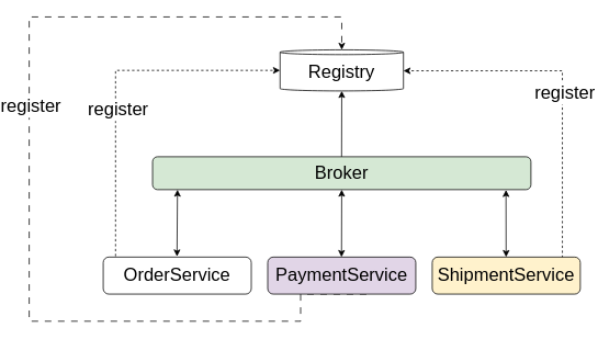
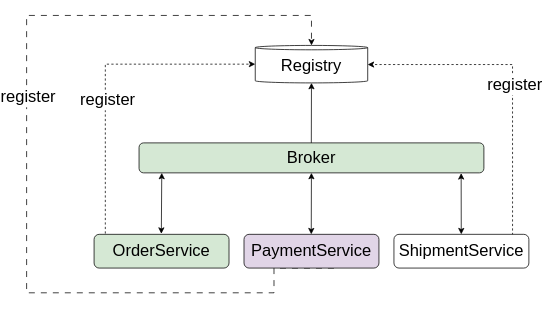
  <mxCell id="0" />
  <mxCell id="1" parent="0" />
  <mxCell id="2" value="&lt;font style=&quot;font-size: 22px;&quot;&gt;Broker&lt;/font&gt;" style="rounded=1;whiteSpace=wrap;html=1;fillColor=#d5e8d4;" vertex="1" parent="1"><mxGeometry x="170" y="190" width="460" height="40" as="geometry" /></mxCell>
  <mxCell id="3" style="edgeStyle=orthogonalEdgeStyle;rounded=0;orthogonalLoop=1;jettySize=auto;html=1;dashed=1;dashPattern=8 8;endSize=6;jumpSize=8;entryX=0.5;entryY=0;entryDx=0;entryDy=0;entryPerimeter=0;" edge="1" parent="1" target="13"><mxGeometry relative="1" as="geometry"><mxPoint x="380" y="50" as="targetPoint" /><mxPoint x="429.967" y="357" as="sourcePoint" /><Array as="points"><mxPoint x="350" y="357" /><mxPoint x="350" y="390" /><mxPoint x="20" y="390" /><mxPoint x="20" y="20" /><mxPoint y="20" x="400" /></Array></mxGeometry></mxCell>
  <mxCell id="4" value="register" style="edgeLabel;html=1;align=center;verticalAlign=middle;resizable=0;points=[];fontSize=22;" connectable="0" vertex="1" parent="3"><mxGeometry x="0.156" y="1" relative="1" as="geometry"><mxPoint x="2" y="9" as="offset" /></mxGeometry></mxCell>
  <mxCell id="5" value="&lt;font style=&quot;font-size: 22px;&quot;&gt;PaymentService&lt;/font&gt;" style="rounded=1;whiteSpace=wrap;html=1;fillColor=#e1d5e7;" vertex="1" parent="1"><mxGeometry x="310" y="312" width="180" height="45" as="geometry" /></mxCell>
  <mxCell id="6" style="edgeStyle=orthogonalEdgeStyle;rounded=0;orthogonalLoop=1;jettySize=auto;html=1;fontStyle=4;dashed=1;entryX=1.001;entryY=0.57;entryDx=0;entryDy=0;entryPerimeter=0;exitX=0.879;exitY=0.022;exitDx=0;exitDy=0;exitPerimeter=0;" edge="1" parent="1" source="14"><mxGeometry relative="1" as="geometry"><mxPoint x="475" y="85.5" as="targetPoint" /><mxPoint x="668.07" y="308.685" as="sourcePoint" /><Array as="points"><mxPoint x="668" y="86" /></Array></mxGeometry></mxCell>
  <mxCell id="7" value="register" style="edgeLabel;html=1;align=center;verticalAlign=middle;resizable=0;points=[];fontSize=22;" connectable="0" vertex="1" parent="6"><mxGeometry x="-0.179" y="-2" relative="1" as="geometry"><mxPoint y="-27" as="offset" /></mxGeometry></mxCell>
  <mxCell id="8" value="" style="endArrow=classic;html=1;rounded=0;dashed=1;entryX=0;entryY=0.5;entryDx=0;entryDy=0;entryPerimeter=0;" edge="1" parent="1" target="13"><mxGeometry width="50" height="50" relative="1" as="geometry"><mxPoint x="125" y="311" as="sourcePoint" /><mxPoint x="283" y="86" as="targetPoint" /><Array as="points"><mxPoint x="125" y="161" /><mxPoint x="125" y="85" /></Array></mxGeometry></mxCell>
  <mxCell id="9" value="register" style="edgeLabel;html=1;align=center;verticalAlign=middle;resizable=0;points=[];fontSize=22;" connectable="0" vertex="1" parent="8"><mxGeometry x="-0.266" y="1" relative="1" as="geometry"><mxPoint x="3" y="-23" as="offset" /></mxGeometry></mxCell>
  <mxCell id="10" value="" style="endArrow=classic;startArrow=classic;html=1;rounded=0;entryX=0.144;entryY=1.063;entryDx=0;entryDy=0;entryPerimeter=0;exitX=0.777;exitY=-0.017;exitDx=0;exitDy=0;exitPerimeter=0;" edge="1" parent="1"><mxGeometry width="50" height="50" relative="1" as="geometry"><mxPoint x="199.7" y="311.235" as="sourcePoint" /><mxPoint x="200.28" y="230" as="targetPoint" /></mxGeometry></mxCell>
  <mxCell id="11" value="" style="endArrow=classic;startArrow=classic;html=1;rounded=0;entryX=0.084;entryY=0.976;entryDx=0;entryDy=0;entryPerimeter=0;exitX=0.442;exitY=0;exitDx=0;exitDy=0;exitPerimeter=0;" edge="1" parent="1"><mxGeometry width="50" height="50" relative="1" as="geometry"><mxPoint x="399.7" y="312" as="sourcePoint" /><mxPoint x="399.92" y="230" as="targetPoint" /></mxGeometry></mxCell>
  <mxCell id="12" value="" style="endArrow=classic;startArrow=classic;html=1;rounded=0;entryX=0.084;entryY=0.976;entryDx=0;entryDy=0;entryPerimeter=0;exitX=0.223;exitY=-0.008;exitDx=0;exitDy=0;exitPerimeter=0;" edge="1" parent="1"><mxGeometry width="50" height="50" relative="1" as="geometry"><mxPoint x="599.8" y="312" as="sourcePoint" /><mxPoint x="599.66" y="230.36" as="targetPoint" /></mxGeometry></mxCell>
  <mxCell id="13" value="&lt;font style=&quot;font-size: 22px;&quot;&gt;Registry&lt;/font&gt;" style="shape=cylinder3;whiteSpace=wrap;html=1;boundedLbl=1;backgroundOutline=1;size=2.921;" vertex="1" parent="1"><mxGeometry x="325" y="60" width="150" height="50" as="geometry" /></mxCell>
- <mxCell id="14" value="&lt;font style=&quot;font-size: 22px;&quot;&gt;ShipmentService&lt;/font&gt;" style="rounded=1;whiteSpace=wrap;html=1;fillColor=#fff2cc;" vertex="1" parent="1"><mxGeometry x="510" y="312" width="180" height="45" as="geometry" /></mxCell>
- <mxCell id="15" value="&lt;font style=&quot;font-size: 22px;&quot;&gt;OrderService&lt;/font&gt;" style="rounded=1;whiteSpace=wrap;html=1;" vertex="1" parent="1"><mxGeometry x="110" y="312" width="180" height="45" as="geometry" /></mxCell>
+ <mxCell id="14" value="&lt;font style=&quot;font-size: 22px;&quot;&gt;ShipmentService&lt;/font&gt;" style="rounded=1;whiteSpace=wrap;html=1;" vertex="1" parent="1"><mxGeometry x="510" y="312" width="180" height="45" as="geometry" /></mxCell>
+ <mxCell id="15" value="&lt;font style=&quot;font-size: 22px;&quot;&gt;OrderService&lt;/font&gt;" style="rounded=1;whiteSpace=wrap;html=1;fillColor=#d5e8d4;" vertex="1" parent="1"><mxGeometry x="110" y="312" width="180" height="45" as="geometry" /></mxCell>
  <mxCell id="16" value="" style="endArrow=classic;startArrow=none;html=1;rounded=0;exitX=0.442;exitY=0;exitDx=0;exitDy=0;exitPerimeter=0;startFill=0;" edge="1" parent="1"><mxGeometry width="50" height="50" relative="1" as="geometry"><mxPoint x="399.79" y="190" as="sourcePoint" /><mxPoint y="110" as="targetPoint" x="400" /></mxGeometry></mxCell>
